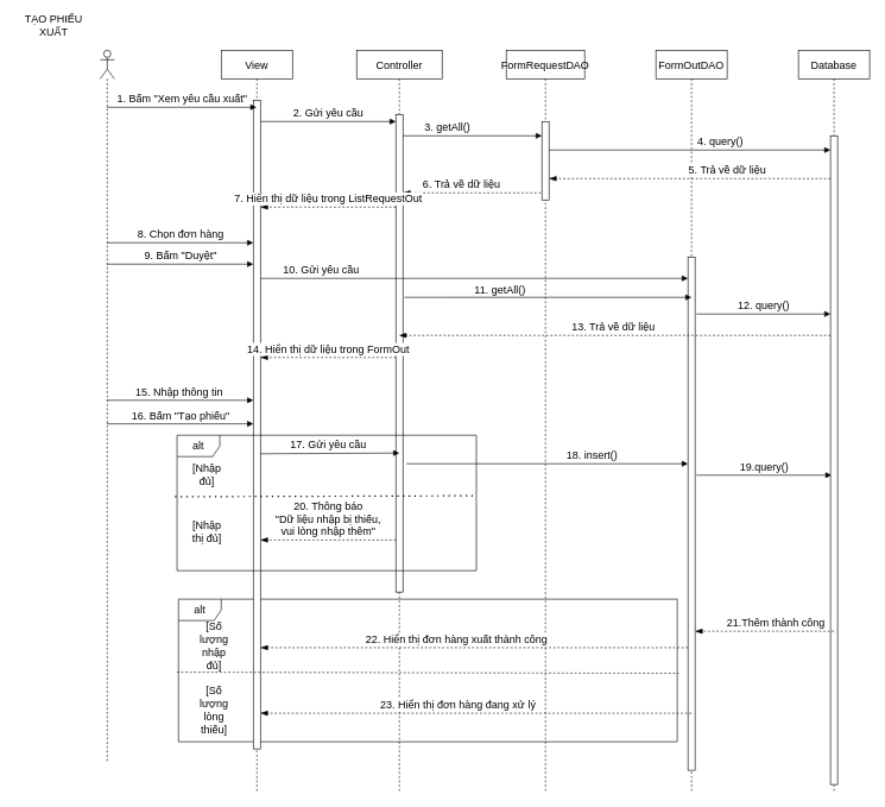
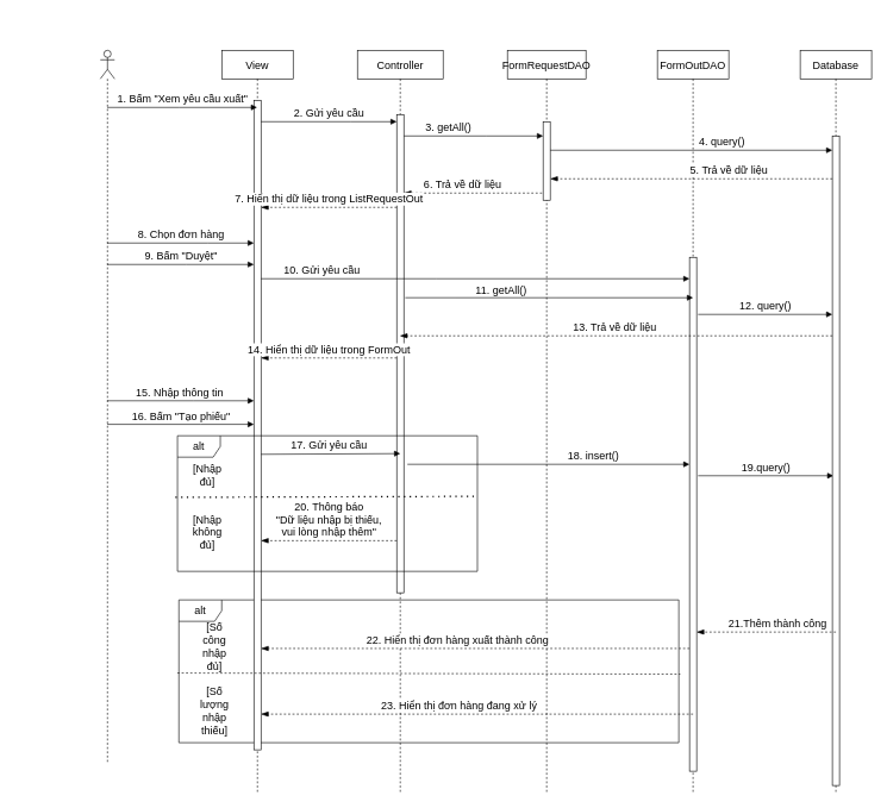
  <mxCell id="0" />
  <mxCell id="1" parent="0" />
  <mxCell id="2" value="alt" style="shape=umlFrame;whiteSpace=wrap;html=1;fontSize=15;" parent="1" vertex="1"><mxGeometry x="250" y="840" width="700" height="200" as="geometry" /></mxCell>
  <mxCell id="3" value="" style="shape=umlLifeline;participant=umlActor;perimeter=lifelinePerimeter;whiteSpace=wrap;html=1;container=1;collapsible=0;recursiveResize=0;verticalAlign=top;spacingTop=36;outlineConnect=0;fontSize=15;" parent="1" vertex="1"><mxGeometry x="140" y="70" width="20" height="1000" as="geometry" /></mxCell>
- <mxCell id="4" value="TẠO PHIẾU XUẤT" style="text;html=1;strokeColor=none;fillColor=none;align=center;verticalAlign=middle;whiteSpace=wrap;rounded=0;fontSize=15;" parent="1" vertex="1"><mxGeometry x="20" y="20" width="110" height="30" as="geometry" /></mxCell>
  <mxCell id="5" value="Controller" style="shape=umlLifeline;perimeter=lifelinePerimeter;whiteSpace=wrap;html=1;container=1;collapsible=0;recursiveResize=0;outlineConnect=0;fontSize=15;" parent="1" vertex="1"><mxGeometry x="500" y="70" width="120" height="1040" as="geometry" /></mxCell>
  <mxCell id="6" value="" style="html=1;points=[];perimeter=orthogonalPerimeter;fontSize=15;" parent="5" vertex="1"><mxGeometry x="55" y="90" width="10" height="670" as="geometry" /></mxCell>
  <mxCell id="7" value="View" style="shape=umlLifeline;perimeter=lifelinePerimeter;whiteSpace=wrap;html=1;container=1;collapsible=0;recursiveResize=0;outlineConnect=0;fontSize=15;" parent="1" vertex="1"><mxGeometry x="310" y="70" width="100" height="1040" as="geometry" /></mxCell>
  <mxCell id="8" value="" style="html=1;points=[];perimeter=orthogonalPerimeter;fontSize=15;" parent="7" vertex="1"><mxGeometry x="45" y="70" width="10" height="910" as="geometry" /></mxCell>
  <mxCell id="9" value="alt" style="shape=umlFrame;whiteSpace=wrap;html=1;fontSize=15;" parent="7" vertex="1"><mxGeometry x="-62" y="540" width="420" height="190" as="geometry" /></mxCell>
  <mxCell id="10" value="" style="endArrow=none;dashed=1;html=1;dashPattern=1 3;strokeWidth=2;rounded=0;labelBackgroundColor=none;fontSize=15;exitX=-0.007;exitY=0.454;exitDx=0;exitDy=0;exitPerimeter=0;entryX=0.999;entryY=0.447;entryDx=0;entryDy=0;entryPerimeter=0;" parent="7" source="9" target="9" edge="1"><mxGeometry width="50" height="50" relative="1" as="geometry"><mxPoint x="220" y="500" as="sourcePoint" /><mxPoint x="270" y="450" as="targetPoint" /></mxGeometry></mxCell>
  <mxCell id="11" value="[Nhập đủ]" style="text;html=1;strokeColor=none;fillColor=none;align=center;verticalAlign=middle;whiteSpace=wrap;rounded=0;fontSize=15;" parent="7" vertex="1"><mxGeometry x="-50" y="580" width="60" height="30" as="geometry" /></mxCell>
- <mxCell id="12" value="[Nhập thị đủ]" style="text;html=1;strokeColor=none;fillColor=none;align=center;verticalAlign=middle;whiteSpace=wrap;rounded=0;fontSize=15;" parent="7" vertex="1"><mxGeometry x="-50" y="660" width="60" height="30" as="geometry" /></mxCell>
+ <mxCell id="12" value="[Nhập không đủ]" style="text;html=1;strokeColor=none;fillColor=none;align=center;verticalAlign=middle;whiteSpace=wrap;rounded=0;fontSize=15;" parent="7" vertex="1"><mxGeometry x="-50" y="660" width="60" height="30" as="geometry" /></mxCell>
  <mxCell id="13" value="FormOutDAO" style="shape=umlLifeline;perimeter=lifelinePerimeter;whiteSpace=wrap;html=1;container=1;collapsible=0;recursiveResize=0;outlineConnect=0;fontSize=15;" parent="1" vertex="1"><mxGeometry x="920" y="70" width="100" height="1040" as="geometry" /></mxCell>
  <mxCell id="14" value="" style="html=1;points=[];perimeter=orthogonalPerimeter;fontSize=15;" parent="13" vertex="1"><mxGeometry x="45" y="290" width="10" height="720" as="geometry" /></mxCell>
  <mxCell id="15" value="19.query()" style="html=1;verticalAlign=bottom;endArrow=block;rounded=0;fontSize=15;" parent="13" edge="1"><mxGeometry width="80" relative="1" as="geometry"><mxPoint x="57" y="596" as="sourcePoint" /><mxPoint x="246.5" y="596" as="targetPoint" /></mxGeometry></mxCell>
  <mxCell id="16" value="Database" style="shape=umlLifeline;perimeter=lifelinePerimeter;whiteSpace=wrap;html=1;container=1;collapsible=0;recursiveResize=0;outlineConnect=0;fontSize=15;" parent="1" vertex="1"><mxGeometry x="1120" y="70" width="100" height="1040" as="geometry" /></mxCell>
  <mxCell id="17" value="" style="html=1;points=[];perimeter=orthogonalPerimeter;fontSize=15;" parent="16" vertex="1"><mxGeometry x="45" y="120" width="10" height="910" as="geometry" /></mxCell>
  <mxCell id="18" value="1. Bấm &quot;Xem yêu cầu xuất&quot;" style="html=1;verticalAlign=bottom;endArrow=block;rounded=0;fontSize=15;" parent="1" source="3" target="7" edge="1"><mxGeometry width="80" relative="1" as="geometry"><mxPoint x="230" y="150" as="sourcePoint" /><mxPoint x="310" y="150" as="targetPoint" /><Array as="points"><mxPoint x="250" y="150" /></Array></mxGeometry></mxCell>
  <mxCell id="19" value="2. Gửi yêu cầu" style="html=1;verticalAlign=bottom;endArrow=block;rounded=0;fontSize=15;" parent="1" source="8" target="6" edge="1"><mxGeometry width="80" relative="1" as="geometry"><mxPoint x="410" y="170" as="sourcePoint" /><mxPoint x="490" y="170" as="targetPoint" /><Array as="points"><mxPoint x="490" y="170" /></Array></mxGeometry></mxCell>
  <mxCell id="20" value="6. Trả về dữ liệu" style="html=1;verticalAlign=bottom;endArrow=blockThin;dashed=1;endSize=8;rounded=0;endFill=1;fontSize=15;" parent="1" source="21" target="6" edge="1"><mxGeometry x="0.178" relative="1" as="geometry"><mxPoint x="500" y="210" as="sourcePoint" /><mxPoint x="420" y="210" as="targetPoint" /><Array as="points"><mxPoint x="710" y="270" /></Array><mxPoint as="offset" /></mxGeometry></mxCell>
  <mxCell id="21" value="FormRequestDAO" style="shape=umlLifeline;perimeter=lifelinePerimeter;whiteSpace=wrap;html=1;container=1;collapsible=0;recursiveResize=0;outlineConnect=0;fontSize=15;" parent="1" vertex="1"><mxGeometry x="710" y="70" width="110" height="1040" as="geometry" /></mxCell>
  <mxCell id="22" value="" style="html=1;points=[];perimeter=orthogonalPerimeter;fontSize=15;" parent="21" vertex="1"><mxGeometry x="50" y="100" width="10" height="110" as="geometry" /></mxCell>
  <mxCell id="23" value="3. getAll()" style="html=1;verticalAlign=bottom;endArrow=block;rounded=0;fontSize=15;" parent="1" source="6" target="22" edge="1"><mxGeometry x="-0.371" width="80" relative="1" as="geometry"><mxPoint x="650" y="190" as="sourcePoint" /><mxPoint x="730" y="190" as="targetPoint" /><Array as="points"><mxPoint x="680" y="190" /></Array><mxPoint x="1" as="offset" /></mxGeometry></mxCell>
  <mxCell id="24" value="4. query()" style="html=1;verticalAlign=bottom;endArrow=block;rounded=0;fontSize=15;" parent="1" source="22" target="17" edge="1"><mxGeometry x="0.215" width="80" relative="1" as="geometry"><mxPoint x="1060" y="210" as="sourcePoint" /><mxPoint x="1140" y="210" as="targetPoint" /><Array as="points"><mxPoint x="1160" y="210" /></Array><mxPoint as="offset" /></mxGeometry></mxCell>
  <mxCell id="25" value="5. Trả về dữ liệu" style="html=1;verticalAlign=bottom;endArrow=blockThin;dashed=1;endSize=8;rounded=0;endFill=1;fontSize=15;" parent="1" source="17" target="22" edge="1"><mxGeometry x="-0.266" relative="1" as="geometry"><mxPoint x="1150" y="270" as="sourcePoint" /><mxPoint x="950" y="270" as="targetPoint" /><Array as="points"><mxPoint x="1011" y="250" /></Array><mxPoint as="offset" /></mxGeometry></mxCell>
  <mxCell id="26" value="7. Hiển thị dữ liệu trong ListRequestOut" style="html=1;verticalAlign=bottom;endArrow=blockThin;dashed=1;endSize=8;rounded=0;endFill=1;fontSize=15;" parent="1" source="6" target="8" edge="1"><mxGeometry relative="1" as="geometry"><mxPoint x="369.5" y="248" as="sourcePoint" /><mxPoint x="189.5" y="248" as="targetPoint" /><Array as="points"><mxPoint x="430" y="290" /><mxPoint x="370" y="290" /></Array></mxGeometry></mxCell>
  <mxCell id="27" value="8. Chọn đơn hàng" style="html=1;verticalAlign=bottom;endArrow=block;rounded=0;fontSize=15;" parent="1" source="3" target="8" edge="1"><mxGeometry width="80" relative="1" as="geometry"><mxPoint x="160" y="340" as="sourcePoint" /><mxPoint x="240" y="340" as="targetPoint" /><Array as="points"><mxPoint x="290" y="340" /></Array></mxGeometry></mxCell>
  <mxCell id="28" value="9. Bấm &quot;Duyệt&quot;" style="html=1;verticalAlign=bottom;endArrow=block;rounded=0;fontSize=15;" parent="1" source="3" target="8" edge="1"><mxGeometry width="80" relative="1" as="geometry"><mxPoint x="220" y="390" as="sourcePoint" /><mxPoint x="300" y="390" as="targetPoint" /><Array as="points"><mxPoint x="260" y="370" /></Array></mxGeometry></mxCell>
  <mxCell id="29" value="10. Gửi yêu cầu" style="html=1;verticalAlign=bottom;endArrow=block;rounded=0;fontSize=15;" parent="1" source="8" edge="1"><mxGeometry x="-0.717" width="80" relative="1" as="geometry"><mxPoint x="420" y="390" as="sourcePoint" /><mxPoint x="965" y="390" as="targetPoint" /><Array as="points"><mxPoint x="610" y="390" /></Array><mxPoint as="offset" /></mxGeometry></mxCell>
  <mxCell id="30" value="11. getAll()" style="html=1;verticalAlign=bottom;endArrow=block;rounded=0;exitX=1.2;exitY=0.377;exitDx=0;exitDy=0;exitPerimeter=0;entryX=0.5;entryY=0.061;entryDx=0;entryDy=0;entryPerimeter=0;fontSize=15;" parent="1" edge="1"><mxGeometry x="-0.34" width="80" relative="1" as="geometry"><mxPoint x="567" y="416.59" as="sourcePoint" /><mxPoint x="970" y="416.618" as="targetPoint" /><mxPoint x="1" as="offset" /></mxGeometry></mxCell>
  <mxCell id="31" value="12. query()" style="html=1;verticalAlign=bottom;endArrow=block;rounded=0;exitX=1.2;exitY=0.109;exitDx=0;exitDy=0;exitPerimeter=0;fontSize=15;" parent="1" edge="1"><mxGeometry width="80" relative="1" as="geometry"><mxPoint x="977" y="439.992" as="sourcePoint" /><mxPoint x="1165" y="439.992" as="targetPoint" /></mxGeometry></mxCell>
  <mxCell id="32" value="13. Trả về dữ liệu" style="html=1;verticalAlign=bottom;endArrow=blockThin;dashed=1;endSize=8;rounded=0;endFill=1;fontSize=15;" parent="1" target="5" edge="1"><mxGeometry x="0.007" relative="1" as="geometry"><mxPoint x="1165" y="470" as="sourcePoint" /><mxPoint x="975" y="470" as="targetPoint" /><Array as="points"><mxPoint x="1021" y="470" /></Array><mxPoint as="offset" /></mxGeometry></mxCell>
  <mxCell id="33" value="14. Hiển thị dữ liệu trong FormOut" style="html=1;verticalAlign=bottom;endArrow=blockThin;dashed=1;endSize=8;rounded=0;endFill=1;fontSize=15;" parent="1" edge="1"><mxGeometry relative="1" as="geometry"><mxPoint x="555" y="501" as="sourcePoint" /><mxPoint x="365" y="501" as="targetPoint" /><Array as="points"><mxPoint x="440" y="501" /><mxPoint x="380" y="501" /></Array></mxGeometry></mxCell>
  <mxCell id="34" value="15. Nhập thông tin&amp;nbsp;" style="html=1;verticalAlign=bottom;endArrow=block;rounded=0;fontSize=15;" parent="1" edge="1"><mxGeometry width="80" relative="1" as="geometry"><mxPoint x="149.5" y="561" as="sourcePoint" /><mxPoint x="355" y="561" as="targetPoint" /><Array as="points"><mxPoint x="270" y="561" /></Array></mxGeometry></mxCell>
  <mxCell id="35" value="16. Bấm &quot;Tạo phiếu&quot;" style="html=1;verticalAlign=bottom;endArrow=block;rounded=0;fontSize=15;" parent="1" edge="1"><mxGeometry width="80" relative="1" as="geometry"><mxPoint x="149.5" y="594" as="sourcePoint" /><mxPoint x="355" y="594" as="targetPoint" /><Array as="points"><mxPoint x="280" y="594" /></Array></mxGeometry></mxCell>
  <mxCell id="36" value="17. Gửi yêu cầu" style="html=1;verticalAlign=bottom;endArrow=block;rounded=0;fontSize=15;" parent="1" edge="1"><mxGeometry x="-0.026" y="1" width="80" relative="1" as="geometry"><mxPoint x="365" y="636" as="sourcePoint" /><mxPoint x="560" y="635" as="targetPoint" /><mxPoint as="offset" /></mxGeometry></mxCell>
  <mxCell id="37" value="18. insert()" style="html=1;verticalAlign=bottom;endArrow=block;rounded=0;fontSize=15;" parent="1" target="14" edge="1"><mxGeometry x="0.317" width="80" relative="1" as="geometry"><mxPoint x="570" y="650" as="sourcePoint" /><mxPoint x="1135" y="625" as="targetPoint" /><mxPoint as="offset" /></mxGeometry></mxCell>
  <mxCell id="38" value="21.Thêm thành công" style="html=1;verticalAlign=bottom;endArrow=blockThin;dashed=1;endSize=8;rounded=0;endFill=1;fontSize=15;" parent="1" edge="1"><mxGeometry x="-0.154" relative="1" as="geometry"><mxPoint x="1170" y="885" as="sourcePoint" /><mxPoint x="975" y="885" as="targetPoint" /><Array as="points"><mxPoint x="1170" y="885" /></Array><mxPoint as="offset" /></mxGeometry></mxCell>
  <mxCell id="39" value="22. Hiển thị đơn hàng xuất thành công" style="html=1;verticalAlign=bottom;endArrow=blockThin;dashed=1;endSize=8;rounded=0;endFill=1;fontSize=15;" parent="1" edge="1"><mxGeometry x="0.083" relative="1" as="geometry"><mxPoint x="965" y="908" as="sourcePoint" /><mxPoint x="365" y="908" as="targetPoint" /><Array as="points"><mxPoint x="900" y="908" /></Array><mxPoint as="offset" /></mxGeometry></mxCell>
  <mxCell id="40" value="" style="endArrow=none;dashed=1;html=1;rounded=0;exitX=-0.003;exitY=0.512;exitDx=0;exitDy=0;exitPerimeter=0;entryX=1.003;entryY=0.52;entryDx=0;entryDy=0;entryPerimeter=0;fontSize=15;" parent="1" source="2" target="2" edge="1"><mxGeometry width="50" height="50" relative="1" as="geometry"><mxPoint x="620" y="680" as="sourcePoint" /><mxPoint x="670" y="630" as="targetPoint" /></mxGeometry></mxCell>
  <mxCell id="41" value="23. Hiển thị đơn hàng đang xử lý" style="html=1;verticalAlign=bottom;endArrow=blockThin;dashed=1;endSize=8;rounded=0;endFill=1;fontSize=15;" parent="1" edge="1"><mxGeometry x="0.083" relative="1" as="geometry"><mxPoint x="970" y="1000" as="sourcePoint" /><mxPoint x="365" y="1000" as="targetPoint" /><Array as="points"><mxPoint x="895" y="1000" /></Array><mxPoint as="offset" /></mxGeometry></mxCell>
- <mxCell id="42" value="[Số lượng nhập đủ]" style="text;html=1;strokeColor=none;fillColor=none;align=center;verticalAlign=middle;whiteSpace=wrap;rounded=0;fontSize=15;" parent="1" vertex="1"><mxGeometry x="270" y="890" width="60" height="30" as="geometry" /></mxCell>
- <mxCell id="43" value="[Số lượng lòng thiếu]" style="text;html=1;strokeColor=none;fillColor=none;align=center;verticalAlign=middle;whiteSpace=wrap;rounded=0;fontSize=15;" parent="1" vertex="1"><mxGeometry x="270" y="980" width="60" height="30" as="geometry" /></mxCell>
+ <mxCell id="42" value="[Số công nhập đủ]" style="text;html=1;strokeColor=none;fillColor=none;align=center;verticalAlign=middle;whiteSpace=wrap;rounded=0;fontSize=15;" parent="1" vertex="1"><mxGeometry x="270" y="890" width="60" height="30" as="geometry" /></mxCell>
+ <mxCell id="43" value="[Số lượng nhập thiếu]" style="text;html=1;strokeColor=none;fillColor=none;align=center;verticalAlign=middle;whiteSpace=wrap;rounded=0;fontSize=15;" parent="1" vertex="1"><mxGeometry x="270" y="980" width="60" height="30" as="geometry" /></mxCell>
  <mxCell id="44" value="20. Thông báo &lt;br style=&quot;font-size: 15px;&quot;&gt;&quot;Dữ liệu nhập bị thiếu,&lt;br style=&quot;font-size: 15px;&quot;&gt;vui lòng nhập thêm&quot;" style="html=1;verticalAlign=bottom;endArrow=blockThin;dashed=1;endSize=8;rounded=0;endFill=1;labelBackgroundColor=none;fontSize=15;" parent="1" edge="1"><mxGeometry relative="1" as="geometry"><mxPoint x="555" y="757" as="sourcePoint" /><mxPoint x="365" y="757" as="targetPoint" /><Array as="points"><mxPoint x="440" y="757" /><mxPoint x="380" y="757" /></Array></mxGeometry></mxCell>
